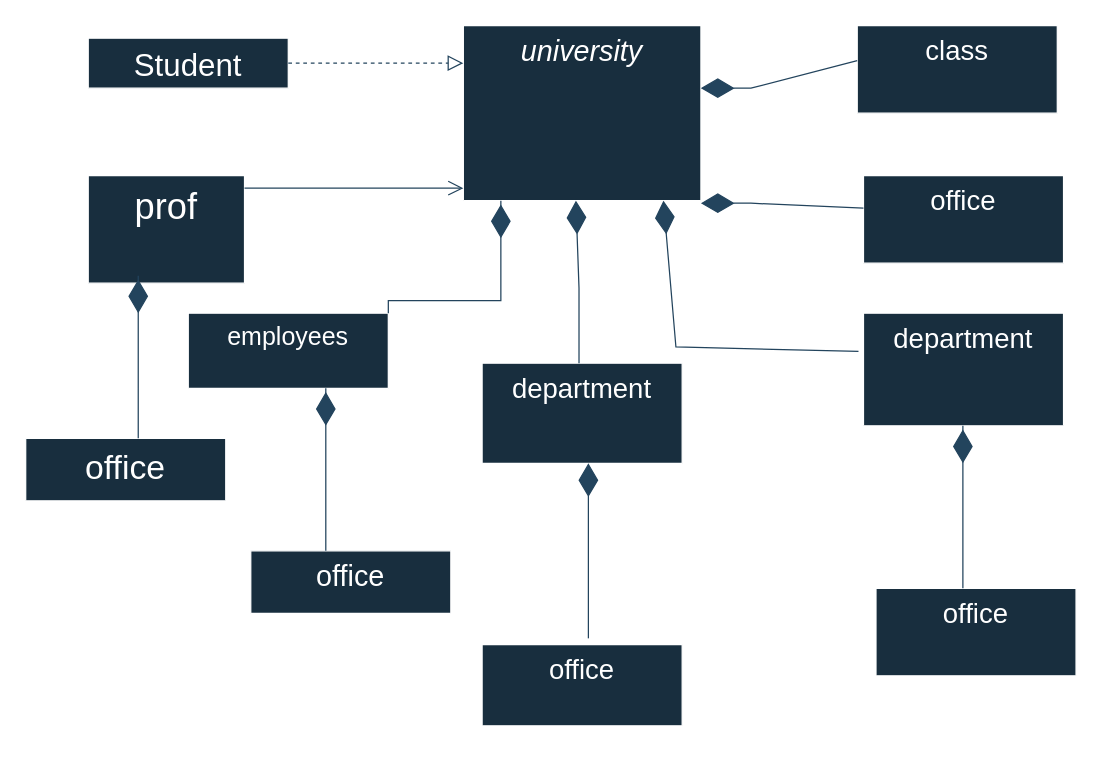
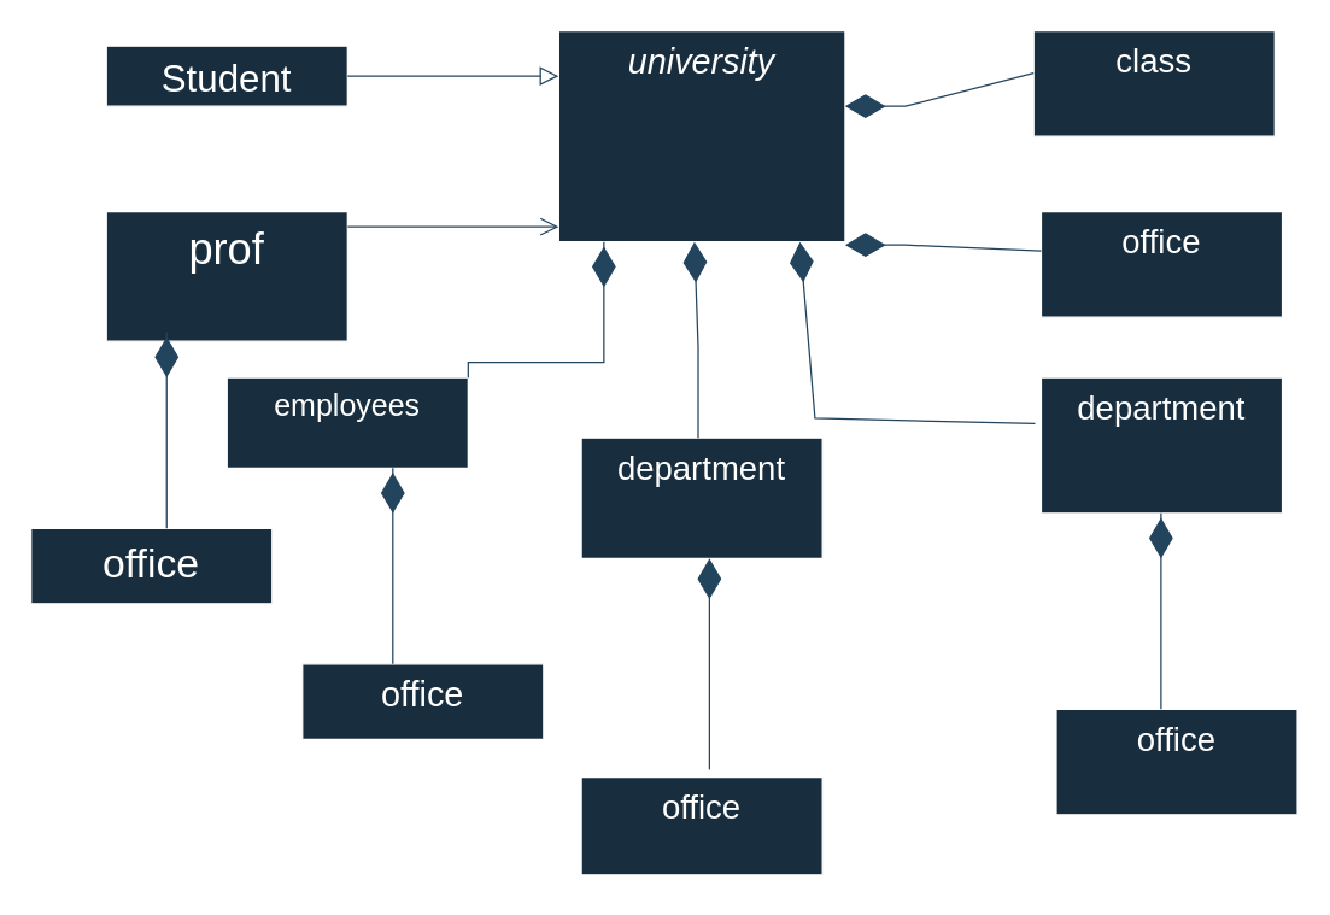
  <mxCell id="0" />
  <mxCell id="1" parent="0" />
  <mxCell id="2" value="university" style="swimlane;fontStyle=2;align=center;verticalAlign=top;childLayout=stackLayout;horizontal=1;startSize=140;horizontalStack=0;resizeParent=1;resizeLast=0;collapsible=1;marginBottom=0;rounded=0;shadow=0;strokeWidth=1;fillColor=#182E3E;strokeColor=#FFFFFF;fontSize=23;labelBackgroundColor=none;fontColor=#FFFFFF;" parent="1" vertex="1"><mxGeometry x="370" y="20" width="190" height="140" as="geometry"><mxRectangle x="230" y="140" width="160" height="26" as="alternateBounds" /></mxGeometry></mxCell>
  <mxCell id="3" value="Student" style="swimlane;fontStyle=0;align=center;verticalAlign=top;childLayout=stackLayout;horizontal=1;startSize=60;horizontalStack=0;resizeParent=1;resizeLast=0;collapsible=1;marginBottom=0;rounded=0;shadow=0;strokeWidth=1;fontSize=25;labelBackgroundColor=none;fillColor=#182E3E;strokeColor=#FFFFFF;fontColor=#FFFFFF;" parent="1" vertex="1"><mxGeometry x="70" y="30" width="160" height="40" as="geometry"><mxRectangle x="130" y="380" width="160" height="26" as="alternateBounds" /></mxGeometry></mxCell>
- <mxCell id="4" value="" style="endArrow=block;endSize=10;endFill=0;shadow=0;strokeWidth=1;rounded=0;edgeStyle=elbowEdgeStyle;elbow=vertical;labelBackgroundColor=none;strokeColor=#23445D;fontColor=default;dashed=1;" parent="1" source="3" target="2" edge="1"><mxGeometry width="160" relative="1" as="geometry"><mxPoint x="360" y="203" as="sourcePoint" /><mxPoint x="360" y="203" as="targetPoint" /></mxGeometry></mxCell>
- <mxCell id="5" value="prof" style="swimlane;fontStyle=0;align=center;verticalAlign=top;childLayout=stackLayout;horizontal=1;startSize=86;horizontalStack=0;resizeParent=1;resizeLast=0;collapsible=1;marginBottom=0;rounded=0;shadow=0;strokeWidth=1;fontSize=29;labelBackgroundColor=none;fillColor=#182E3E;strokeColor=#FFFFFF;fontColor=#FFFFFF;" parent="1" vertex="1"><mxGeometry x="70" y="140" width="125" height="86" as="geometry"><mxRectangle x="340" y="380" width="170" height="26" as="alternateBounds" /></mxGeometry></mxCell>
+ <mxCell id="4" value="" style="endArrow=block;endSize=10;endFill=0;shadow=0;strokeWidth=1;rounded=0;edgeStyle=elbowEdgeStyle;elbow=vertical;labelBackgroundColor=none;strokeColor=#23445D;fontColor=default;" parent="1" source="3" target="2" edge="1"><mxGeometry width="160" relative="1" as="geometry"><mxPoint x="360" y="203" as="sourcePoint" /><mxPoint x="360" y="203" as="targetPoint" /></mxGeometry></mxCell>
+ <mxCell id="5" value="prof" style="swimlane;fontStyle=0;align=center;verticalAlign=top;childLayout=stackLayout;horizontal=1;startSize=86;horizontalStack=0;resizeParent=1;resizeLast=0;collapsible=1;marginBottom=0;rounded=0;shadow=0;strokeWidth=1;fontSize=29;labelBackgroundColor=none;fillColor=#182E3E;strokeColor=#FFFFFF;fontColor=#FFFFFF;" parent="1" vertex="1"><mxGeometry x="70" y="140" width="160" height="86" as="geometry"><mxRectangle x="340" y="380" width="170" height="26" as="alternateBounds" /></mxGeometry></mxCell>
  <mxCell id="6" value="" style="endArrow=open;endSize=10;endFill=0;shadow=0;strokeWidth=1;rounded=0;edgeStyle=elbowEdgeStyle;elbow=vertical;labelBackgroundColor=none;strokeColor=#23445D;fontColor=default;" parent="1" source="5" target="2" edge="1"><mxGeometry width="160" relative="1" as="geometry"><mxPoint x="370" y="373" as="sourcePoint" /><mxPoint x="470" y="271" as="targetPoint" /></mxGeometry></mxCell>
  <mxCell id="7" value="class" style="swimlane;fontStyle=0;align=center;verticalAlign=top;childLayout=stackLayout;horizontal=1;startSize=70;horizontalStack=0;resizeParent=1;resizeLast=0;collapsible=1;marginBottom=0;rounded=0;shadow=0;strokeWidth=1;fontSize=22;labelBackgroundColor=none;fillColor=#182E3E;strokeColor=#FFFFFF;fontColor=#FFFFFF;" parent="1" vertex="1"><mxGeometry x="685" y="20" width="160" height="70" as="geometry"><mxRectangle x="550" y="140" width="160" height="26" as="alternateBounds" /></mxGeometry></mxCell>
  <mxCell id="8" value="office" style="swimlane;fontStyle=0;align=center;verticalAlign=top;childLayout=stackLayout;horizontal=1;startSize=70;horizontalStack=0;resizeParent=1;resizeLast=0;collapsible=1;marginBottom=0;rounded=0;shadow=0;strokeWidth=1;fontSize=22;labelBackgroundColor=none;fillColor=#182E3E;strokeColor=#FFFFFF;fontColor=#FFFFFF;" vertex="1" parent="1"><mxGeometry x="690" y="140" width="160" height="70" as="geometry"><mxRectangle x="550" y="140" width="160" height="26" as="alternateBounds" /></mxGeometry></mxCell>
  <mxCell id="9" value="department" style="swimlane;fontStyle=0;align=center;verticalAlign=top;childLayout=stackLayout;horizontal=1;startSize=90;horizontalStack=0;resizeParent=1;resizeLast=0;collapsible=1;marginBottom=0;rounded=0;shadow=0;strokeWidth=1;fontSize=22;labelBackgroundColor=none;fillColor=#182E3E;strokeColor=#FFFFFF;fontColor=#FFFFFF;" vertex="1" parent="1"><mxGeometry x="690" y="250" width="160" height="90" as="geometry"><mxRectangle x="550" y="140" width="160" height="26" as="alternateBounds" /></mxGeometry></mxCell>
  <mxCell id="10" value="office" style="swimlane;fontStyle=0;align=center;verticalAlign=top;childLayout=stackLayout;horizontal=1;startSize=70;horizontalStack=0;resizeParent=1;resizeLast=0;collapsible=1;marginBottom=0;rounded=0;shadow=0;strokeWidth=1;fontSize=22;labelBackgroundColor=none;fillColor=#182E3E;strokeColor=#FFFFFF;fontColor=#FFFFFF;" vertex="1" parent="1"><mxGeometry x="700" y="470" width="160" height="70" as="geometry"><mxRectangle x="550" y="140" width="160" height="26" as="alternateBounds" /></mxGeometry></mxCell>
  <mxCell id="11" value="department" style="swimlane;fontStyle=0;align=center;verticalAlign=top;childLayout=stackLayout;horizontal=1;startSize=80;horizontalStack=0;resizeParent=1;resizeLast=0;collapsible=1;marginBottom=0;rounded=0;shadow=0;strokeWidth=1;fontSize=22;labelBackgroundColor=none;fillColor=#182E3E;strokeColor=#FFFFFF;fontColor=#FFFFFF;" vertex="1" parent="1"><mxGeometry x="385" y="290" width="160" height="80" as="geometry"><mxRectangle x="550" y="140" width="160" height="26" as="alternateBounds" /></mxGeometry></mxCell>
  <mxCell id="12" value="office" style="swimlane;fontStyle=0;align=center;verticalAlign=top;childLayout=stackLayout;horizontal=1;startSize=65;horizontalStack=0;resizeParent=1;resizeLast=0;collapsible=1;marginBottom=0;rounded=0;shadow=0;strokeWidth=1;fontSize=22;labelBackgroundColor=none;fillColor=#182E3E;strokeColor=#FFFFFF;fontColor=#FFFFFF;" vertex="1" parent="1"><mxGeometry x="385" y="515" width="160" height="70" as="geometry"><mxRectangle x="550" y="140" width="160" height="26" as="alternateBounds" /></mxGeometry></mxCell>
  <mxCell id="13" value="employees" style="swimlane;fontStyle=0;align=center;verticalAlign=top;childLayout=stackLayout;horizontal=1;startSize=60;horizontalStack=0;resizeParent=1;resizeLast=0;collapsible=1;marginBottom=0;rounded=0;shadow=0;strokeWidth=1;fontSize=20;labelBackgroundColor=none;fillColor=#182E3E;strokeColor=#FFFFFF;fontColor=#FFFFFF;" vertex="1" parent="1"><mxGeometry x="150" y="250" width="160" height="60" as="geometry"><mxRectangle x="340" y="380" width="170" height="26" as="alternateBounds" /></mxGeometry></mxCell>
  <mxCell id="14" value="office" style="swimlane;fontStyle=0;align=center;verticalAlign=top;childLayout=stackLayout;horizontal=1;startSize=50;horizontalStack=0;resizeParent=1;resizeLast=0;collapsible=1;marginBottom=0;rounded=0;shadow=0;strokeWidth=1;fontSize=27;labelBackgroundColor=none;fillColor=#182E3E;strokeColor=#FFFFFF;fontColor=#FFFFFF;" vertex="1" parent="1"><mxGeometry x="20" y="350" width="160" height="50" as="geometry"><mxRectangle x="340" y="380" width="170" height="26" as="alternateBounds" /></mxGeometry></mxCell>
  <mxCell id="15" value="office" style="swimlane;fontStyle=0;align=center;verticalAlign=top;childLayout=stackLayout;horizontal=1;startSize=50;horizontalStack=0;resizeParent=1;resizeLast=0;collapsible=1;marginBottom=0;rounded=0;shadow=0;strokeWidth=1;fontSize=23;labelBackgroundColor=none;fillColor=#182E3E;strokeColor=#FFFFFF;fontColor=#FFFFFF;" vertex="1" parent="1"><mxGeometry x="200" y="440" width="160" height="50" as="geometry"><mxRectangle x="340" y="380" width="170" height="26" as="alternateBounds" /></mxGeometry></mxCell>
  <mxCell id="16" value="" style="endArrow=diamondThin;endFill=1;endSize=24;html=1;rounded=0;elbow=vertical;entryX=0.75;entryY=1;entryDx=0;entryDy=0;labelBackgroundColor=none;strokeColor=#23445D;fontColor=default;" edge="1" parent="1"><mxGeometry width="160" relative="1" as="geometry"><mxPoint x="470" y="510" as="sourcePoint" /><mxPoint x="470" y="370" as="targetPoint" /><Array as="points"><mxPoint x="470" y="470" /><mxPoint x="470" y="450" /></Array></mxGeometry></mxCell>
  <mxCell id="17" value="" style="endArrow=diamondThin;endFill=1;endSize=24;html=1;rounded=0;elbow=vertical;labelBackgroundColor=none;strokeColor=#23445D;fontColor=default;" edge="1" parent="1"><mxGeometry width="160" relative="1" as="geometry"><mxPoint x="110" y="310" as="sourcePoint" /><mxPoint x="110" y="250" as="targetPoint" /><Array as="points"><mxPoint x="110" y="350" /><mxPoint x="110" y="250" /><mxPoint x="110" y="220" /></Array></mxGeometry></mxCell>
  <mxCell id="18" value="" style="endArrow=diamondThin;endFill=1;endSize=24;html=1;rounded=0;elbow=vertical;labelBackgroundColor=none;strokeColor=#23445D;fontColor=default;" edge="1" parent="1"><mxGeometry width="160" relative="1" as="geometry"><mxPoint x="462.5" y="290" as="sourcePoint" /><mxPoint x="460" y="160" as="targetPoint" /><Array as="points"><mxPoint x="462.5" y="250" /><mxPoint x="462.5" y="230" /></Array></mxGeometry></mxCell>
  <mxCell id="19" value="" style="endArrow=diamondThin;endFill=1;endSize=24;html=1;rounded=0;elbow=vertical;exitX=0;exitY=0.4;exitDx=0;exitDy=0;exitPerimeter=0;labelBackgroundColor=none;strokeColor=#23445D;fontColor=default;" edge="1" parent="1" source="7"><mxGeometry width="160" relative="1" as="geometry"><mxPoint x="660" y="75" as="sourcePoint" /><mxPoint x="560" y="70" as="targetPoint" /><Array as="points"><mxPoint x="600" y="70" /></Array></mxGeometry></mxCell>
  <mxCell id="20" value="" style="endArrow=diamondThin;endFill=1;endSize=24;html=1;rounded=0;elbow=vertical;exitX=0;exitY=0.371;exitDx=0;exitDy=0;exitPerimeter=0;labelBackgroundColor=none;strokeColor=#23445D;fontColor=default;" edge="1" parent="1" source="8"><mxGeometry width="160" relative="1" as="geometry"><mxPoint x="690" y="160" as="sourcePoint" /><mxPoint x="560" y="162" as="targetPoint" /><Array as="points"><mxPoint x="600" y="162" /></Array></mxGeometry></mxCell>
  <mxCell id="21" value="" style="endArrow=diamondThin;endFill=1;endSize=24;html=1;rounded=0;elbow=vertical;exitX=-0.025;exitY=0.338;exitDx=0;exitDy=0;exitPerimeter=0;labelBackgroundColor=none;strokeColor=#23445D;fontColor=default;" edge="1" parent="1" source="9"><mxGeometry width="160" relative="1" as="geometry"><mxPoint x="630" y="270" as="sourcePoint" /><mxPoint x="530" y="160" as="targetPoint" /><Array as="points"><mxPoint x="540" y="277" /></Array></mxGeometry></mxCell>
  <mxCell id="22" value="" style="endArrow=diamondThin;endFill=1;endSize=24;html=1;rounded=0;elbow=vertical;labelBackgroundColor=none;strokeColor=#23445D;fontColor=default;" edge="1" parent="1"><mxGeometry width="160" relative="1" as="geometry"><mxPoint x="260" y="440" as="sourcePoint" /><mxPoint x="260" y="340" as="targetPoint" /><Array as="points"><mxPoint x="260" y="440" /><mxPoint x="260" y="340" /><mxPoint x="260" y="310" /></Array></mxGeometry></mxCell>
  <mxCell id="23" value="" style="endArrow=diamondThin;endFill=1;endSize=24;html=1;rounded=0;elbow=vertical;labelBackgroundColor=none;strokeColor=#23445D;fontColor=default;" edge="1" parent="1"><mxGeometry width="160" relative="1" as="geometry"><mxPoint x="769.5" y="470" as="sourcePoint" /><mxPoint x="769.5" y="370" as="targetPoint" /><Array as="points"><mxPoint x="769.5" y="470" /><mxPoint x="769.5" y="370" /><mxPoint x="769.5" y="340" /></Array></mxGeometry></mxCell>
  <mxCell id="24" value="" style="endArrow=diamondThin;endFill=1;endSize=24;html=1;rounded=0;elbow=vertical;labelBackgroundColor=none;strokeColor=#23445D;fontColor=default;" edge="1" parent="1"><mxGeometry width="160" relative="1" as="geometry"><mxPoint x="310" y="250" as="sourcePoint" /><mxPoint x="400" y="190" as="targetPoint" /><Array as="points"><mxPoint x="310" y="240" /><mxPoint x="400" y="240" /><mxPoint x="400" y="190" /><mxPoint x="400" y="160" /></Array></mxGeometry></mxCell>
